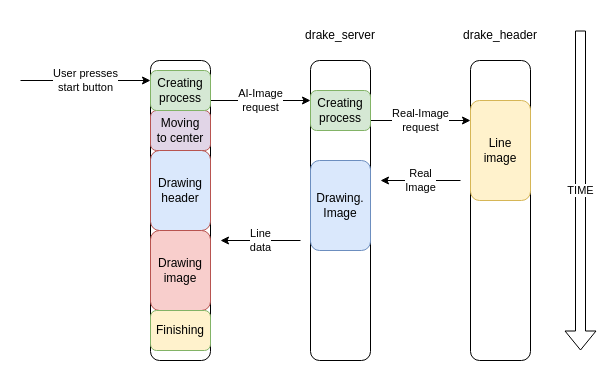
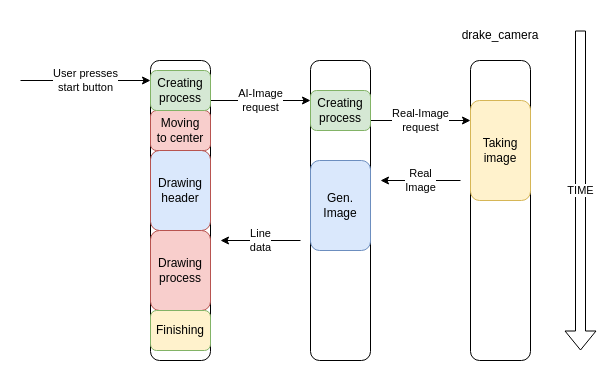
  <mxCell id="0" />
  <mxCell id="1" parent="0" />
- <mxCell id="2" value="drake_server" style="text;html=1;align=center;verticalAlign=middle;whiteSpace=wrap;rounded=0;" vertex="1" parent="1"><mxGeometry x="310" y="20" width="60" height="30" as="geometry" /></mxCell>
- <mxCell id="3" value="drake_header" style="text;html=1;align=center;verticalAlign=middle;whiteSpace=wrap;rounded=0;" vertex="1" parent="1"><mxGeometry x="470" y="20" width="60" height="30" as="geometry" /></mxCell>
+ <mxCell id="3" value="drake_camera" style="text;html=1;align=center;verticalAlign=middle;whiteSpace=wrap;rounded=0;" vertex="1" parent="1"><mxGeometry x="470" y="20" width="60" height="30" as="geometry" /></mxCell>
  <mxCell id="4" value="AI-Image&lt;br&gt;request" style="endArrow=classic;html=1;rounded=0;" edge="1" parent="1"><mxGeometry width="50" height="50" relative="1" as="geometry"><mxPoint x="210" y="100" as="sourcePoint" /><mxPoint x="310" y="100" as="targetPoint" /></mxGeometry></mxCell>
  <mxCell id="5" value="User presses&lt;br&gt;start button" style="endArrow=classic;html=1;rounded=0;" edge="1" parent="1"><mxGeometry width="50" height="50" relative="1" as="geometry"><mxPoint x="20" y="80" as="sourcePoint" /><mxPoint x="150" y="80" as="targetPoint" /></mxGeometry></mxCell>
  <mxCell id="6" value="Real-Image&lt;br&gt;request" style="endArrow=classic;html=1;rounded=0;" edge="1" parent="1"><mxGeometry width="50" height="50" relative="1" as="geometry"><mxPoint x="370" y="120" as="sourcePoint" /><mxPoint x="470" y="120" as="targetPoint" /></mxGeometry></mxCell>
  <mxCell id="7" value="" style="rounded=1;whiteSpace=wrap;html=1;" vertex="1" parent="1"><mxGeometry x="150" y="60" width="60" height="300" as="geometry" /></mxCell>
  <mxCell id="8" value="" style="rounded=1;whiteSpace=wrap;html=1;" vertex="1" parent="1"><mxGeometry x="310" y="60" width="60" height="300" as="geometry" /></mxCell>
  <mxCell id="9" value="" style="rounded=1;whiteSpace=wrap;html=1;" vertex="1" parent="1"><mxGeometry x="470" y="60" width="60" height="300" as="geometry" /></mxCell>
- <mxCell id="10" value="Moving&lt;br&gt;to center" style="rounded=1;whiteSpace=wrap;html=1;fillColor=#e1d5e7;strokeColor=#b85450;" vertex="1" parent="1"><mxGeometry x="150" y="110" width="60" height="40" as="geometry" /></mxCell>
- <mxCell id="11" value="Line&lt;br&gt;image" style="rounded=1;whiteSpace=wrap;html=1;fillColor=#fff2cc;strokeColor=#d6b656;" vertex="1" parent="1"><mxGeometry x="470" y="100" width="60" height="100" as="geometry" /></mxCell>
+ <mxCell id="10" value="Moving&lt;br&gt;to center" style="rounded=1;whiteSpace=wrap;html=1;fillColor=#f8cecc;strokeColor=#b85450;" vertex="1" parent="1"><mxGeometry x="150" y="110" width="60" height="40" as="geometry" /></mxCell>
+ <mxCell id="11" value="Taking&lt;br&gt;image" style="rounded=1;whiteSpace=wrap;html=1;fillColor=#fff2cc;strokeColor=#d6b656;" vertex="1" parent="1"><mxGeometry x="470" y="100" width="60" height="100" as="geometry" /></mxCell>
  <mxCell id="12" value="TIME" style="shape=flexArrow;endArrow=classic;html=1;rounded=0;" edge="1" parent="1"><mxGeometry width="50" height="50" relative="1" as="geometry"><mxPoint x="580" y="30" as="sourcePoint" /><mxPoint x="580" y="350" as="targetPoint" /></mxGeometry></mxCell>
  <mxCell id="13" value="Real&lt;br&gt;Image" style="endArrow=classic;html=1;rounded=0;" edge="1" parent="1"><mxGeometry width="50" height="50" relative="1" as="geometry"><mxPoint x="460" y="180" as="sourcePoint" /><mxPoint x="380" y="180" as="targetPoint" /></mxGeometry></mxCell>
- <mxCell id="14" value="Drawing.&lt;br&gt;Image" style="rounded=1;whiteSpace=wrap;html=1;fillColor=#dae8fc;strokeColor=#6c8ebf;" vertex="1" parent="1"><mxGeometry x="310" y="160" width="60" height="90" as="geometry" /></mxCell>
+ <mxCell id="14" value="Gen.&lt;br&gt;Image" style="rounded=1;whiteSpace=wrap;html=1;fillColor=#dae8fc;strokeColor=#6c8ebf;" vertex="1" parent="1"><mxGeometry x="310" y="160" width="60" height="90" as="geometry" /></mxCell>
  <mxCell id="15" value="Creating process" style="rounded=1;whiteSpace=wrap;html=1;fillColor=#d5e8d4;strokeColor=#82b366;" vertex="1" parent="1"><mxGeometry x="310" y="90" width="60" height="40" as="geometry" /></mxCell>
  <mxCell id="16" value="Creating process" style="rounded=1;whiteSpace=wrap;html=1;fillColor=#d5e8d4;strokeColor=#82b366;" vertex="1" parent="1"><mxGeometry x="150" y="70" width="60" height="40" as="geometry" /></mxCell>
  <mxCell id="17" value="Drawing&lt;br&gt;header" style="rounded=1;whiteSpace=wrap;html=1;fillColor=#dae8fc;strokeColor=#b85450;" vertex="1" parent="1"><mxGeometry x="150" y="150" width="60" height="80" as="geometry" /></mxCell>
- <mxCell id="18" value="Drawing&lt;br&gt;image" style="rounded=1;whiteSpace=wrap;html=1;fillColor=#f8cecc;strokeColor=#b85450;" vertex="1" parent="1"><mxGeometry x="150" y="230" width="60" height="80" as="geometry" /></mxCell>
+ <mxCell id="18" value="Drawing&lt;br&gt;process" style="rounded=1;whiteSpace=wrap;html=1;fillColor=#f8cecc;strokeColor=#b85450;" vertex="1" parent="1"><mxGeometry x="150" y="230" width="60" height="80" as="geometry" /></mxCell>
  <mxCell id="19" value="Line&lt;br&gt;data" style="endArrow=classic;html=1;rounded=0;" edge="1" parent="1"><mxGeometry width="50" height="50" relative="1" as="geometry"><mxPoint x="300" y="240" as="sourcePoint" /><mxPoint x="220" y="240" as="targetPoint" /></mxGeometry></mxCell>
  <mxCell id="20" value="Finishing" style="rounded=1;whiteSpace=wrap;html=1;fillColor=#fff2cc;strokeColor=#82b366;" vertex="1" parent="1"><mxGeometry x="150" y="310" width="60" height="40" as="geometry" /></mxCell>
